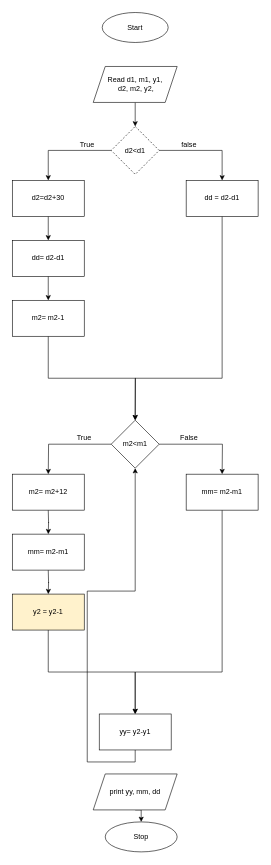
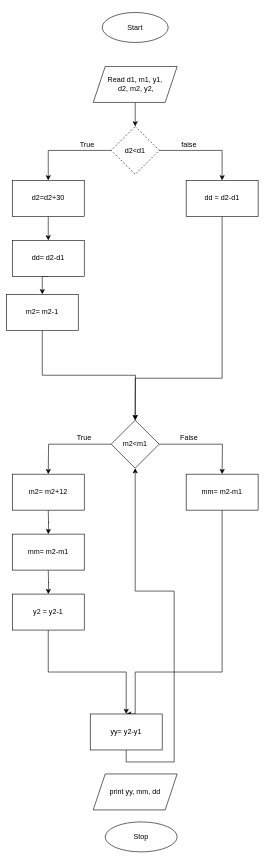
  <mxCell id="0" />
  <mxCell id="1" parent="0" />
  <mxCell id="2" value="Start" style="ellipse;whiteSpace=wrap;html=1;" vertex="1" parent="1"><mxGeometry x="170" y="20" width="110" height="50" as="geometry" /></mxCell>
  <mxCell id="3" style="edgeStyle=orthogonalEdgeStyle;rounded=0;orthogonalLoop=1;jettySize=auto;html=1;exitX=0.5;exitY=1;exitDx=0;exitDy=0;entryX=0.5;entryY=0;entryDx=0;entryDy=0;" edge="1" parent="1" source="4" target="7"><mxGeometry relative="1" as="geometry" /></mxCell>
  <mxCell id="4" value="Read d1, m1, y1,&lt;br&gt;&amp;nbsp;d2, m2, y2," style="shape=parallelogram;perimeter=parallelogramPerimeter;whiteSpace=wrap;html=1;fixedSize=1;" vertex="1" parent="1"><mxGeometry x="155" y="110" width="140" height="60" as="geometry" /></mxCell>
  <mxCell id="5" style="edgeStyle=orthogonalEdgeStyle;rounded=0;orthogonalLoop=1;jettySize=auto;html=1;exitX=1;exitY=0.5;exitDx=0;exitDy=0;entryX=0.5;entryY=0;entryDx=0;entryDy=0;" edge="1" parent="1" source="7" target="9"><mxGeometry relative="1" as="geometry" /></mxCell>
  <mxCell id="6" style="edgeStyle=orthogonalEdgeStyle;rounded=0;orthogonalLoop=1;jettySize=auto;html=1;exitX=0;exitY=0.5;exitDx=0;exitDy=0;entryX=0.5;entryY=0;entryDx=0;entryDy=0;" edge="1" parent="1" source="7" target="11"><mxGeometry relative="1" as="geometry" /></mxCell>
  <mxCell id="7" value="d2&amp;lt;d1" style="rhombus;whiteSpace=wrap;html=1;dashed=1;" vertex="1" parent="1"><mxGeometry x="185" y="210" width="80" height="80" as="geometry" /></mxCell>
  <mxCell id="8" style="edgeStyle=orthogonalEdgeStyle;rounded=0;orthogonalLoop=1;jettySize=auto;html=1;exitX=0.5;exitY=1;exitDx=0;exitDy=0;" edge="1" parent="1" source="9"><mxGeometry relative="1" as="geometry"><mxPoint x="225" y="700" as="targetPoint" /><Array as="points"><mxPoint x="370" y="630" /><mxPoint x="225" y="630" /></Array></mxGeometry></mxCell>
  <mxCell id="9" value="dd = d2-d1" style="rounded=0;whiteSpace=wrap;html=1;" vertex="1" parent="1"><mxGeometry x="310" y="300" width="120" height="60" as="geometry" /></mxCell>
  <mxCell id="10" style="edgeStyle=orthogonalEdgeStyle;rounded=0;orthogonalLoop=1;jettySize=auto;html=1;exitX=0.5;exitY=1;exitDx=0;exitDy=0;entryX=0.5;entryY=0;entryDx=0;entryDy=0;" edge="1" parent="1" source="11" target="13"><mxGeometry relative="1" as="geometry" /></mxCell>
  <mxCell id="11" value="d2=d2+30" style="rounded=0;whiteSpace=wrap;html=1;" vertex="1" parent="1"><mxGeometry x="20" y="300" width="120" height="60" as="geometry" /></mxCell>
  <mxCell id="12" style="edgeStyle=orthogonalEdgeStyle;rounded=0;orthogonalLoop=1;jettySize=auto;html=1;exitX=0.5;exitY=1;exitDx=0;exitDy=0;entryX=0.5;entryY=0;entryDx=0;entryDy=0;" edge="1" parent="1" source="13" target="15"><mxGeometry relative="1" as="geometry" /></mxCell>
  <mxCell id="13" value="dd= d2-d1" style="rounded=0;whiteSpace=wrap;html=1;" vertex="1" parent="1"><mxGeometry x="20" y="400" width="120" height="60" as="geometry" /></mxCell>
  <mxCell id="14" style="edgeStyle=orthogonalEdgeStyle;rounded=0;orthogonalLoop=1;jettySize=auto;html=1;exitX=0.5;exitY=1;exitDx=0;exitDy=0;entryX=0.5;entryY=0;entryDx=0;entryDy=0;" edge="1" parent="1" source="15"><mxGeometry relative="1" as="geometry"><mxPoint x="225" y="700" as="targetPoint" /></mxGeometry></mxCell>
- <mxCell id="15" value="m2= m2-1" style="rounded=0;whiteSpace=wrap;html=1;" vertex="1" parent="1"><mxGeometry x="20" y="500" width="120" height="60" as="geometry" /></mxCell>
+ <mxCell id="15" value="m2= m2-1" style="rounded=0;whiteSpace=wrap;html=1;" vertex="1" parent="1"><mxGeometry x="10" y="490" width="120" height="60" as="geometry" /></mxCell>
  <mxCell id="16" style="edgeStyle=orthogonalEdgeStyle;rounded=0;orthogonalLoop=1;jettySize=auto;html=1;exitX=1;exitY=0.5;exitDx=0;exitDy=0;entryX=0.5;entryY=0;entryDx=0;entryDy=0;" edge="1" parent="1" source="18"><mxGeometry relative="1" as="geometry"><mxPoint x="370" y="790" as="targetPoint" /></mxGeometry></mxCell>
  <mxCell id="17" style="edgeStyle=orthogonalEdgeStyle;rounded=0;orthogonalLoop=1;jettySize=auto;html=1;exitX=0;exitY=0.5;exitDx=0;exitDy=0;entryX=0.5;entryY=0;entryDx=0;entryDy=0;" edge="1" parent="1" source="18"><mxGeometry relative="1" as="geometry"><mxPoint x="80" y="790" as="targetPoint" /></mxGeometry></mxCell>
  <mxCell id="18" value="m2&amp;lt;m1" style="rhombus;whiteSpace=wrap;html=1;" vertex="1" parent="1"><mxGeometry x="185" y="700" width="80" height="80" as="geometry" /></mxCell>
  <mxCell id="19" style="edgeStyle=orthogonalEdgeStyle;rounded=0;orthogonalLoop=1;jettySize=auto;html=1;exitX=0.5;exitY=1;exitDx=0;exitDy=0;entryX=0.5;entryY=0;entryDx=0;entryDy=0;" edge="1" parent="1"><mxGeometry relative="1" as="geometry"><mxPoint x="80" y="850" as="sourcePoint" /><mxPoint x="80" y="890" as="targetPoint" /></mxGeometry></mxCell>
  <mxCell id="20" style="edgeStyle=orthogonalEdgeStyle;rounded=0;orthogonalLoop=1;jettySize=auto;html=1;exitX=0.5;exitY=1;exitDx=0;exitDy=0;entryX=0.5;entryY=0;entryDx=0;entryDy=0;" edge="1" parent="1"><mxGeometry relative="1" as="geometry"><mxPoint x="80" y="950" as="sourcePoint" /><mxPoint x="80" y="990" as="targetPoint" /></mxGeometry></mxCell>
  <mxCell id="21" value="m2= m2+12" style="rounded=0;whiteSpace=wrap;html=1;" vertex="1" parent="1"><mxGeometry x="20" y="790" width="120" height="60" as="geometry" /></mxCell>
  <mxCell id="22" value="mm= m2-m1" style="rounded=0;whiteSpace=wrap;html=1;" vertex="1" parent="1"><mxGeometry x="20" y="890" width="120" height="60" as="geometry" /></mxCell>
  <mxCell id="23" style="edgeStyle=orthogonalEdgeStyle;rounded=0;orthogonalLoop=1;jettySize=auto;html=1;exitX=0.5;exitY=1;exitDx=0;exitDy=0;entryX=0.5;entryY=0;entryDx=0;entryDy=0;" edge="1" parent="1" source="24" target="30"><mxGeometry relative="1" as="geometry"><mxPoint x="230" y="1190" as="targetPoint" /></mxGeometry></mxCell>
- <mxCell id="24" value="y2 = y2-1" style="rounded=0;whiteSpace=wrap;html=1;fillColor=#fff2cc;" vertex="1" parent="1"><mxGeometry x="20" y="990" width="120" height="60" as="geometry" /></mxCell>
+ <mxCell id="24" value="y2 = y2-1" style="rounded=0;whiteSpace=wrap;html=1;" vertex="1" parent="1"><mxGeometry x="20" y="990" width="120" height="60" as="geometry" /></mxCell>
  <mxCell id="25" style="edgeStyle=orthogonalEdgeStyle;rounded=0;orthogonalLoop=1;jettySize=auto;html=1;exitX=0.5;exitY=1;exitDx=0;exitDy=0;entryX=0.5;entryY=0;entryDx=0;entryDy=0;" edge="1" parent="1" source="26" target="30"><mxGeometry relative="1" as="geometry"><Array as="points"><mxPoint x="370" y="1120" /><mxPoint x="225" y="1120" /></Array></mxGeometry></mxCell>
  <mxCell id="26" value="mm= m2-m1" style="rounded=0;whiteSpace=wrap;html=1;" vertex="1" parent="1"><mxGeometry x="310" y="790" width="120" height="60" as="geometry" /></mxCell>
  <mxCell id="27" value="True" style="text;html=1;strokeColor=none;fillColor=none;align=center;verticalAlign=middle;whiteSpace=wrap;rounded=0;" vertex="1" parent="1"><mxGeometry x="120" y="720" width="40" height="20" as="geometry" /></mxCell>
  <mxCell id="28" value="False" style="text;html=1;strokeColor=none;fillColor=none;align=center;verticalAlign=middle;whiteSpace=wrap;rounded=0;" vertex="1" parent="1"><mxGeometry x="295" y="720" width="40" height="20" as="geometry" /></mxCell>
  <mxCell id="29" style="edgeStyle=orthogonalEdgeStyle;rounded=0;orthogonalLoop=1;jettySize=auto;html=1;exitX=0.5;exitY=1;exitDx=0;exitDy=0;" edge="1" parent="1" source="30" target="18"><mxGeometry relative="1" as="geometry" /></mxCell>
- <mxCell id="30" value="yy= y2-y1" style="rounded=0;whiteSpace=wrap;html=1;" vertex="1" parent="1"><mxGeometry x="165" y="1190" width="120" height="60" as="geometry" /></mxCell>
- <mxCell id="31" style="edgeStyle=orthogonalEdgeStyle;rounded=0;orthogonalLoop=1;jettySize=auto;html=1;exitX=0.5;exitY=1;exitDx=0;exitDy=0;entryX=0.5;entryY=0;entryDx=0;entryDy=0;" edge="1" parent="1" source="32" target="33"><mxGeometry relative="1" as="geometry" /></mxCell>
+ <mxCell id="30" value="yy= y2-y1" style="rounded=0;whiteSpace=wrap;html=1;" vertex="1" parent="1"><mxGeometry x="150" y="1190" width="120" height="60" as="geometry" /></mxCell>
  <mxCell id="32" value="print yy, mm, dd" style="shape=parallelogram;perimeter=parallelogramPerimeter;whiteSpace=wrap;html=1;fixedSize=1;" vertex="1" parent="1"><mxGeometry x="155" y="1290" width="140" height="60" as="geometry" /></mxCell>
  <mxCell id="33" value="Stop" style="ellipse;whiteSpace=wrap;html=1;" vertex="1" parent="1"><mxGeometry x="175" y="1370" width="120" height="50" as="geometry" /></mxCell>
  <mxCell id="34" value="True" style="text;html=1;strokeColor=none;fillColor=none;align=center;verticalAlign=middle;whiteSpace=wrap;rounded=0;" vertex="1" parent="1"><mxGeometry x="125" y="230" width="40" height="20" as="geometry" /></mxCell>
  <mxCell id="35" value="false" style="text;html=1;strokeColor=none;fillColor=none;align=center;verticalAlign=middle;whiteSpace=wrap;rounded=0;" vertex="1" parent="1"><mxGeometry x="295" y="230" width="40" height="20" as="geometry" /></mxCell>
